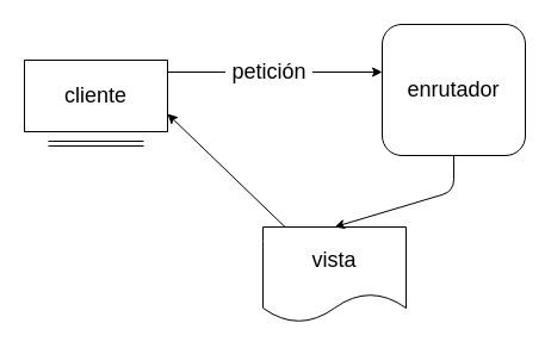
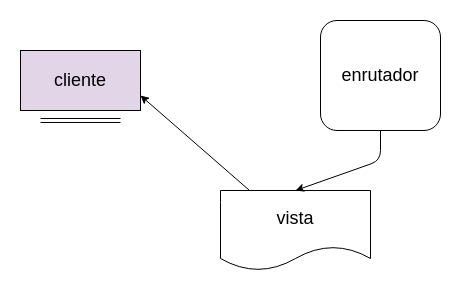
  <mxCell id="0" />
  <mxCell id="1" parent="0" />
- <mxCell id="2" value="" style="edgeStyle=orthogonalEdgeStyle;rounded=0;orthogonalLoop=1;jettySize=auto;html=1;" parent="1" source="4" target="5" edge="1"><mxGeometry relative="1" as="geometry"><Array as="points"><mxPoint x="250" y="60" /><mxPoint x="250" y="60" /></Array></mxGeometry></mxCell>
- <mxCell id="3" value="&lt;font style=&quot;font-size: 18px&quot;&gt;&amp;nbsp;petición&amp;nbsp;&lt;/font&gt;" style="edgeLabel;html=1;align=center;verticalAlign=middle;resizable=0;points=[];" parent="2" vertex="1" connectable="0"><mxGeometry x="0.001" y="7" relative="1" as="geometry"><mxPoint x="-6" y="6" as="offset" /></mxGeometry></mxCell>
- <mxCell id="4" value="&lt;font style=&quot;font-size: 18px&quot;&gt;cliente&lt;/font&gt;" style="rounded=0;whiteSpace=wrap;html=1;" parent="1" vertex="1"><mxGeometry x="20" y="50" width="120" height="60" as="geometry" /></mxCell>
+ <mxCell id="4" value="&lt;font style=&quot;font-size: 18px&quot;&gt;cliente&lt;/font&gt;" style="rounded=0;whiteSpace=wrap;html=1;fillColor=#e1d5e7;" parent="1" vertex="1"><mxGeometry x="20" y="50" width="120" height="60" as="geometry" /></mxCell>
  <mxCell id="5" value="&lt;span style=&quot;font-size: 18px&quot;&gt;enrutador&lt;/span&gt;" style="whiteSpace=wrap;html=1;rounded=1;" parent="1" vertex="1"><mxGeometry x="320" y="20" width="120" height="110" as="geometry" /></mxCell>
  <mxCell id="6" value="" style="shape=link;html=1;" parent="1" edge="1"><mxGeometry width="50" height="50" relative="1" as="geometry"><mxPoint x="40" y="120" as="sourcePoint" /><mxPoint x="120" y="120" as="targetPoint" /></mxGeometry></mxCell>
- <mxCell id="7" value="&lt;font style=&quot;font-size: 18px&quot;&gt;vista&lt;/font&gt;" style="shape=document;whiteSpace=wrap;html=1;boundedLbl=1;" parent="1" vertex="1"><mxGeometry x="220" y="190" width="120" height="80" as="geometry" /></mxCell>
+ <mxCell id="7" value="&lt;font style=&quot;font-size: 18px&quot;&gt;vista&lt;/font&gt;" style="shape=document;whiteSpace=wrap;html=1;boundedLbl=1;" parent="1" vertex="1"><mxGeometry x="220" y="190" width="150" height="80" as="geometry" /></mxCell>
  <mxCell id="8" value="" style="endArrow=classic;html=1;entryX=0.5;entryY=0;entryDx=0;entryDy=0;" parent="1" source="5" target="7" edge="1"><mxGeometry width="50" height="50" relative="1" as="geometry"><mxPoint x="280" y="200" as="sourcePoint" /><mxPoint x="330" y="150" as="targetPoint" /><Array as="points"><mxPoint x="380" y="160" /></Array></mxGeometry></mxCell>
  <mxCell id="9" value="" style="endArrow=classic;html=1;entryX=1;entryY=0.75;entryDx=0;entryDy=0;" parent="1" source="7" target="4" edge="1"><mxGeometry width="50" height="50" relative="1" as="geometry"><mxPoint x="340" y="260" as="sourcePoint" /><mxPoint x="390" y="210" as="targetPoint" /></mxGeometry></mxCell>
